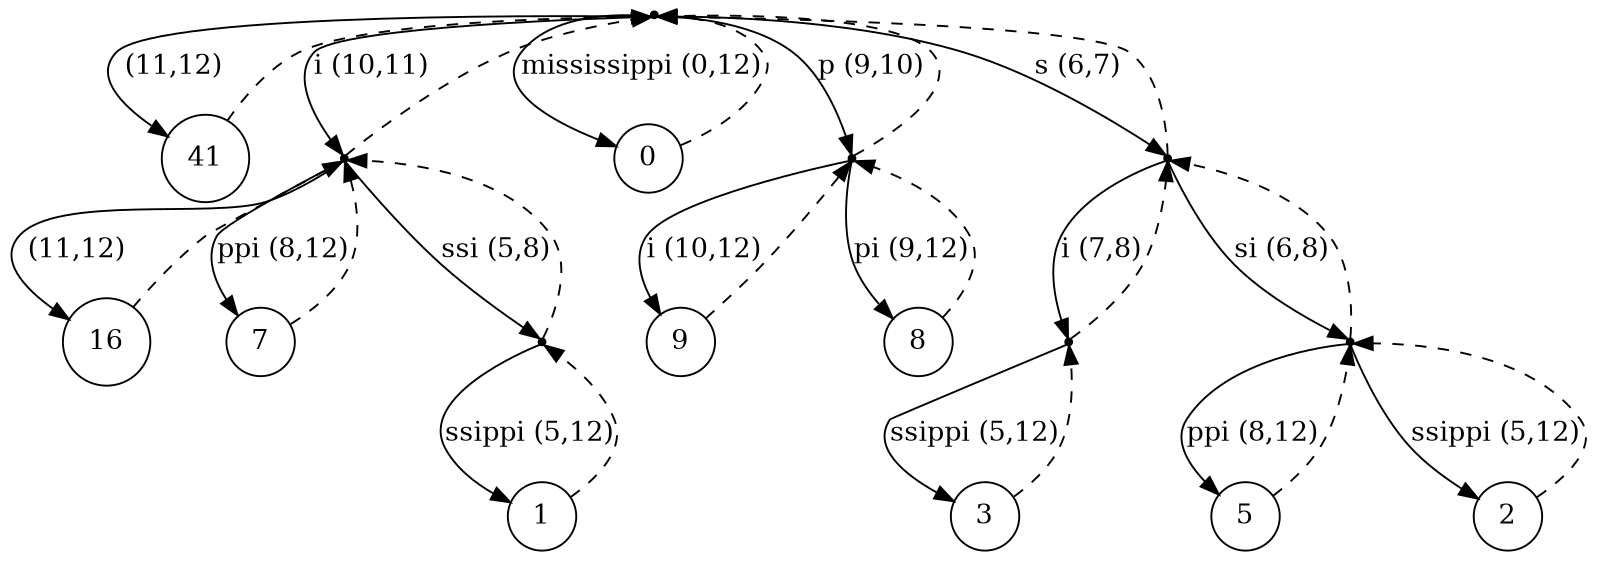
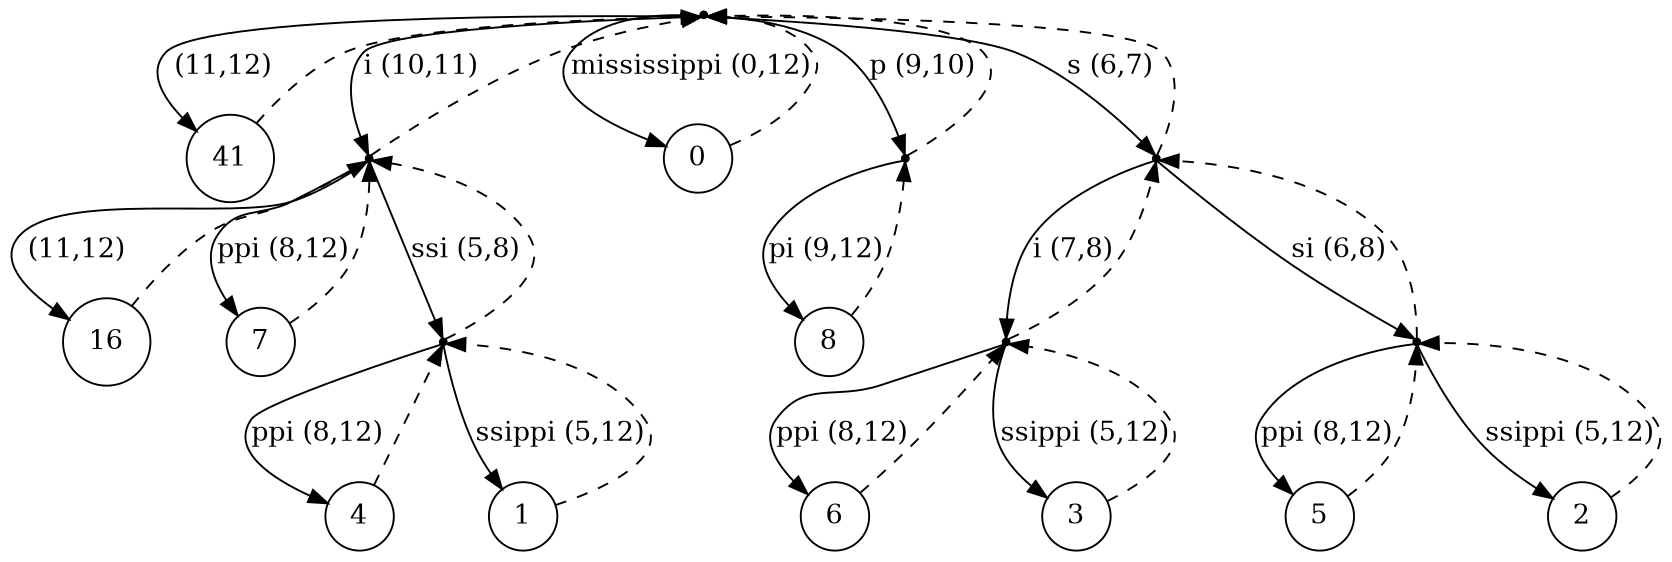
  digraph {
    node [shape=circle]
    "0x7fed3a500100" [shape=point]
    n2 [label=41]
    "0x7fed3a500160" [shape=point]
    n4 [label=0]
    "0x7fed3a5002b0" [shape=point]
    "0x7fed3a500340" [shape=point]
    n7 [label=16]
    n8 [label=7]
    "0x7fed3a5001f0" [shape=point]
-   n10 [label=9]
    n11 [label=8]
    "0x7fed3a500400" [shape=point]
    "0x7fed3a5003d0" [shape=point]
+   n14 [label=4]
    n15 [label=1]
+   n16 [label=6]
    n17 [label=3]
    n18 [label=5]
    n19 [label=2]
    "0x7fed3a500100" -> n2 [label=" (11,12)"]
    "0x7fed3a500100" -> "0x7fed3a500160" [label="i (10,11)"]
    "0x7fed3a500100" -> n4 [label="mississippi (0,12)"]
    "0x7fed3a500100" -> "0x7fed3a5002b0" [label="p (9,10)"]
    "0x7fed3a500100" -> "0x7fed3a500340" [label="s (6,7)"]
    n2 -> "0x7fed3a500100" [style=dashed]
    "0x7fed3a500160" -> "0x7fed3a500100" [style=dashed]
    "0x7fed3a500160" -> n7 [label=" (11,12)"]
    "0x7fed3a500160" -> n8 [label="ppi (8,12)"]
    "0x7fed3a500160" -> "0x7fed3a5001f0" [label="ssi (5,8)"]
    n4 -> "0x7fed3a500100" [style=dashed]
    "0x7fed3a5002b0" -> "0x7fed3a500100" [style=dashed]
-   "0x7fed3a5002b0" -> n10 [label="i (10,12)"]
    "0x7fed3a5002b0" -> n11 [label="pi (9,12)"]
    "0x7fed3a500340" -> "0x7fed3a500100" [style=dashed]
    "0x7fed3a500340" -> "0x7fed3a500400" [label="i (7,8)"]
    "0x7fed3a500340" -> "0x7fed3a5003d0" [label="si (6,8)"]
    n7 -> "0x7fed3a500160" [style=dashed]
    n8 -> "0x7fed3a500160" [style=dashed]
    "0x7fed3a5001f0" -> "0x7fed3a500160" [style=dashed]
+   "0x7fed3a5001f0" -> n14 [label="ppi (8,12)"]
    "0x7fed3a5001f0" -> n15 [label="ssippi (5,12)"]
-   n10 -> "0x7fed3a5002b0" [style=dashed]
    n11 -> "0x7fed3a5002b0" [style=dashed]
    "0x7fed3a500400" -> "0x7fed3a500340" [style=dashed]
+   "0x7fed3a500400" -> n16 [label="ppi (8,12)"]
    "0x7fed3a500400" -> n17 [label="ssippi (5,12)"]
    "0x7fed3a5003d0" -> "0x7fed3a500340" [style=dashed]
    "0x7fed3a5003d0" -> n18 [label="ppi (8,12)"]
    "0x7fed3a5003d0" -> n19 [label="ssippi (5,12)"]
+   n14 -> "0x7fed3a5001f0" [style=dashed]
    n15 -> "0x7fed3a5001f0" [style=dashed]
+   n16 -> "0x7fed3a500400" [style=dashed]
    n17 -> "0x7fed3a500400" [style=dashed]
    n18 -> "0x7fed3a5003d0" [style=dashed]
    n19 -> "0x7fed3a5003d0" [style=dashed]
  }
